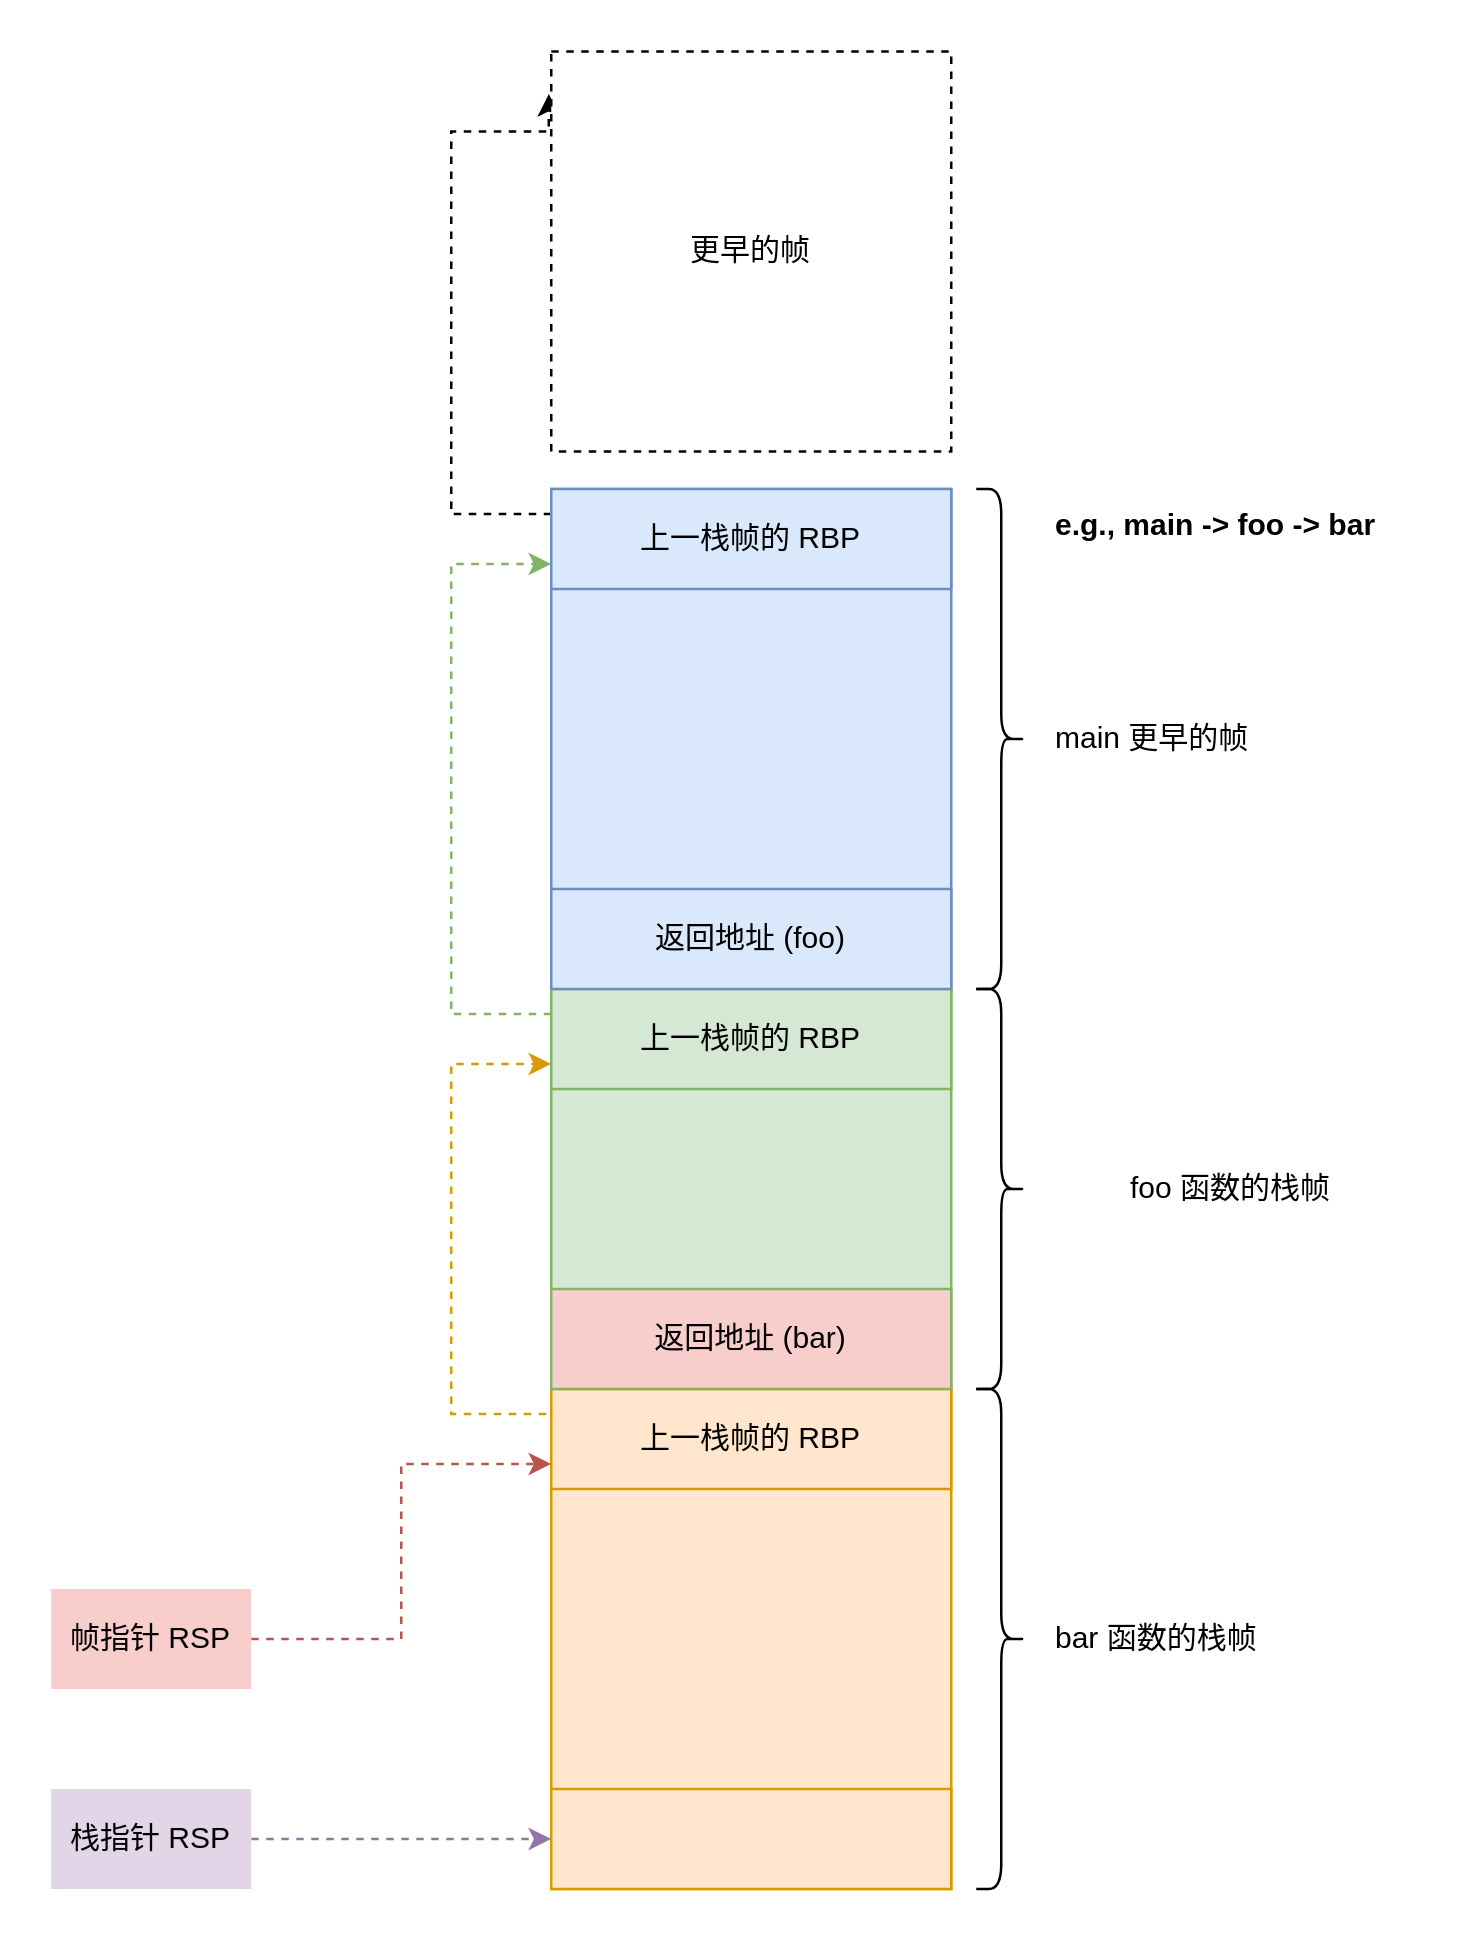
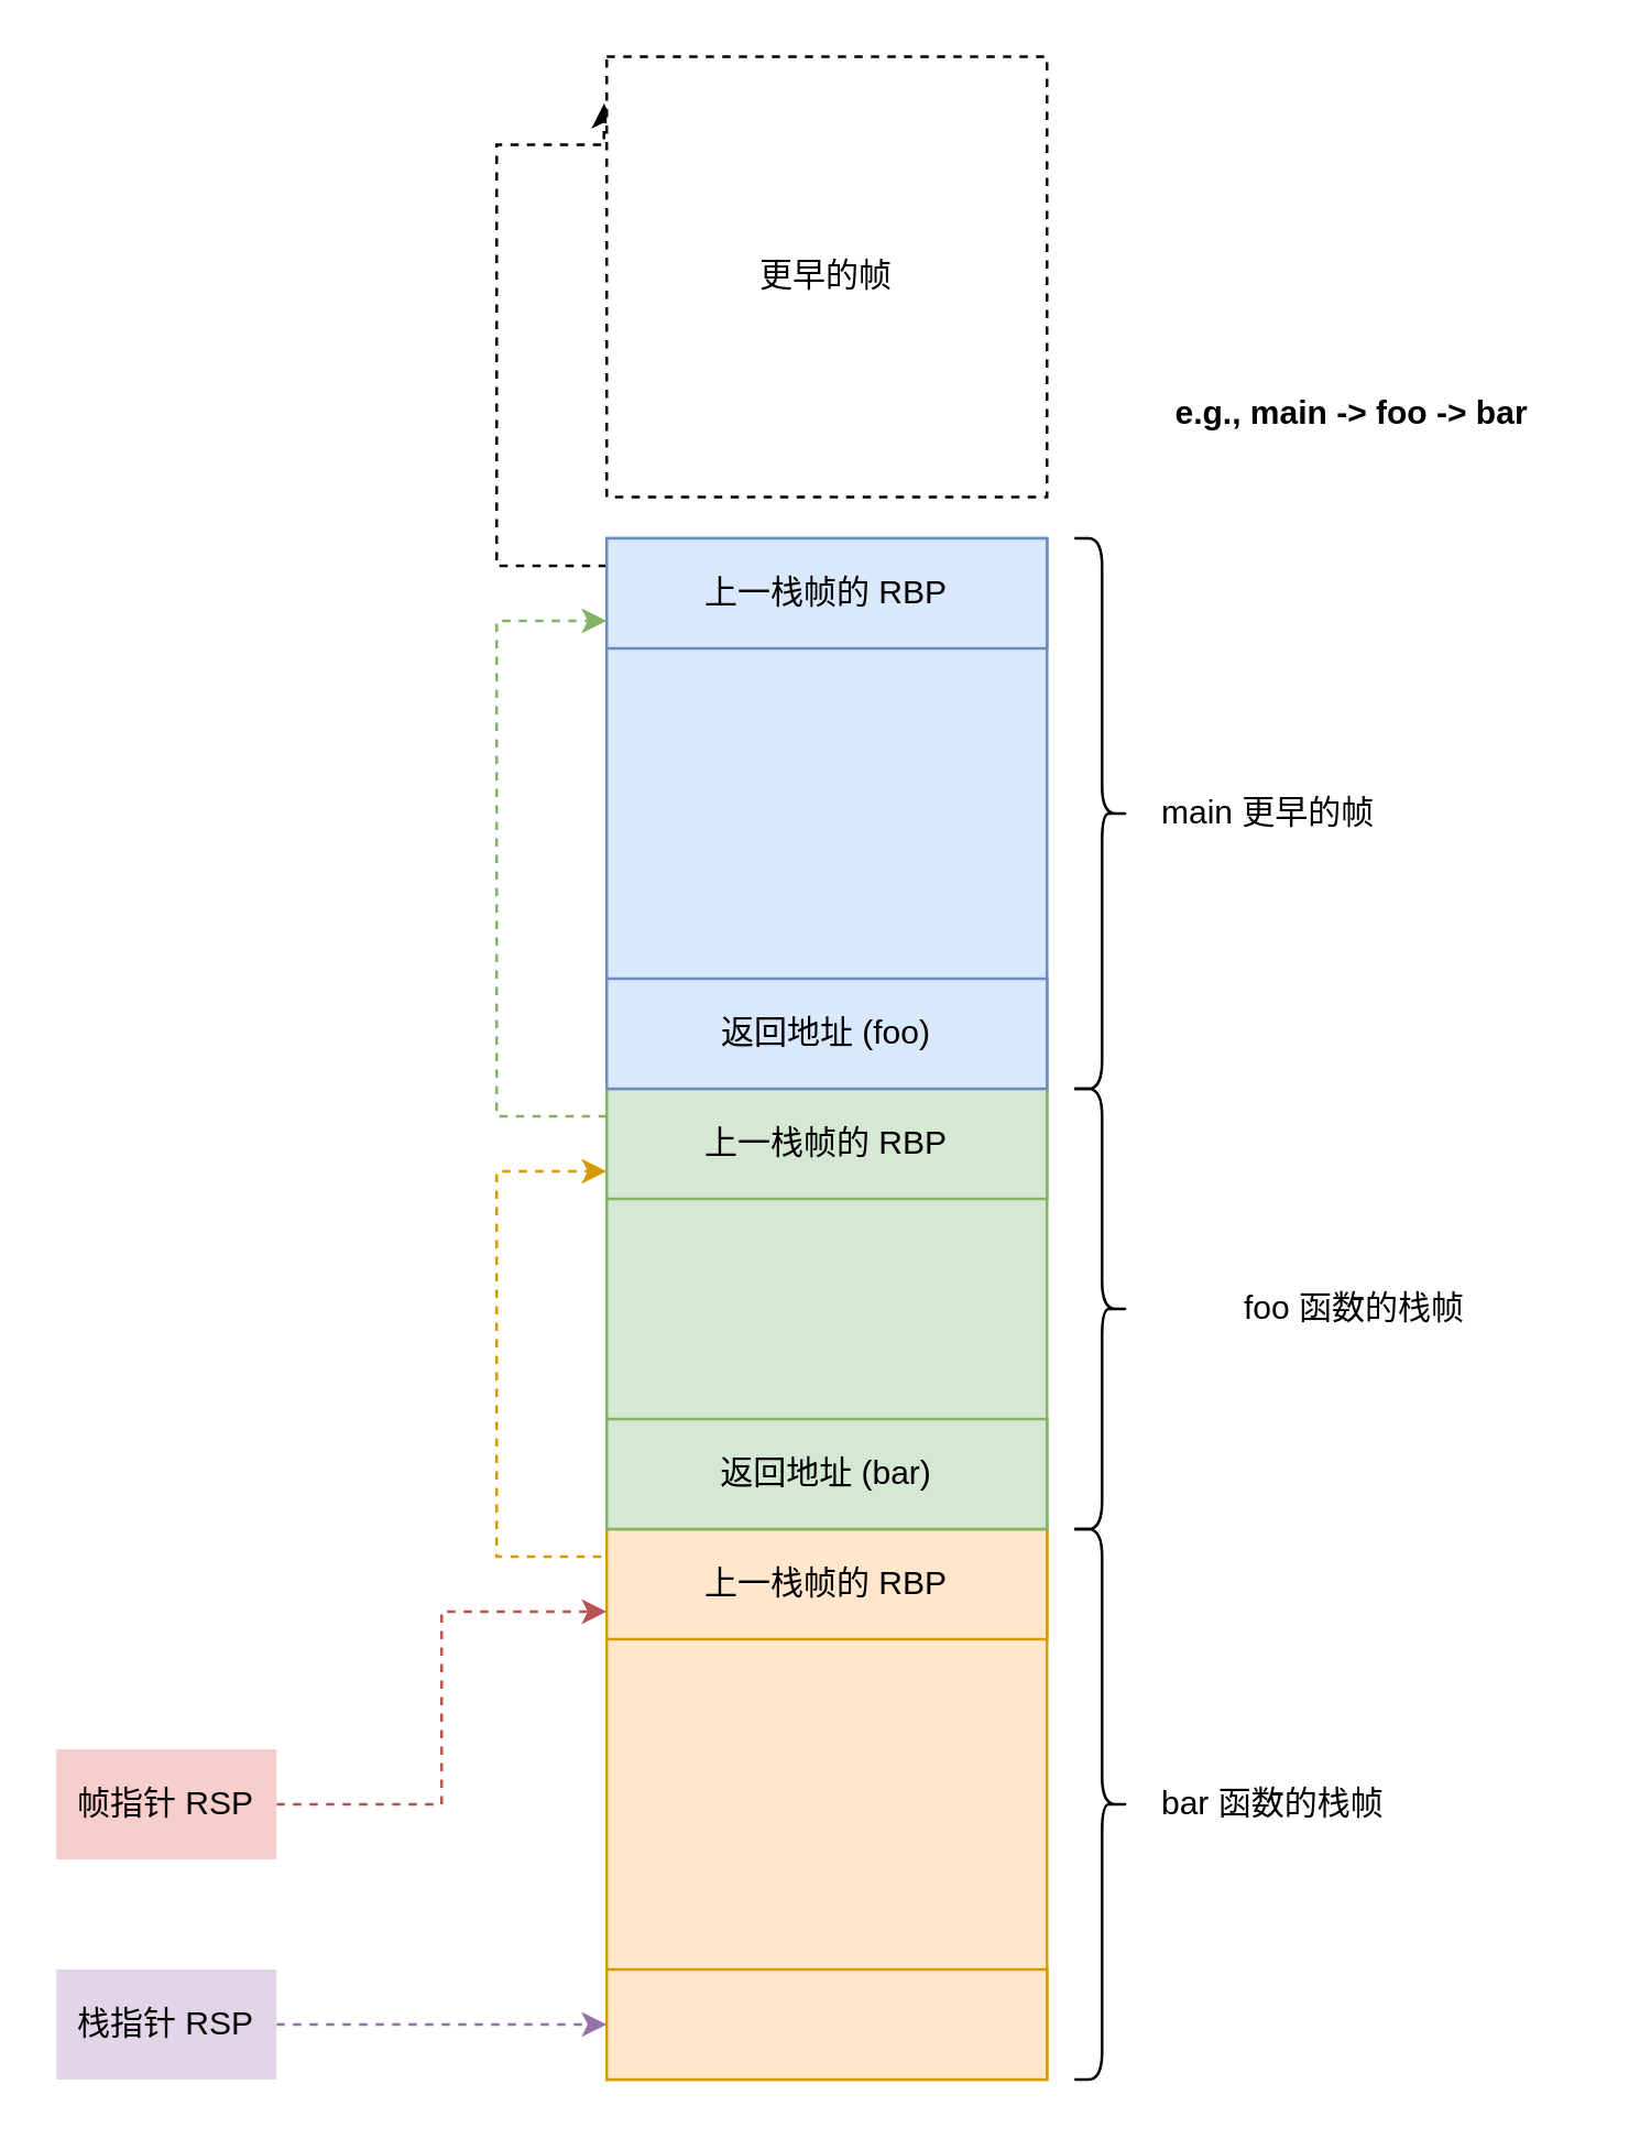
  <mxCell id="0" />
  <mxCell id="1" parent="0" />
  <mxCell id="2" value="" style="rounded=0;whiteSpace=wrap;html=1;fillColor=#dae8fc;strokeColor=#6c8ebf;" vertex="1" parent="1"><mxGeometry x="220" y="195" width="160" height="200" as="geometry" /></mxCell>
  <mxCell id="3" value="" style="rounded=0;whiteSpace=wrap;html=1;fillColor=#d5e8d4;strokeColor=#82b366;" vertex="1" parent="1"><mxGeometry x="220" y="395" width="160" height="160" as="geometry" /></mxCell>
  <mxCell id="4" value="" style="rounded=0;whiteSpace=wrap;html=1;fillColor=#ffe6cc;strokeColor=#d79b00;" vertex="1" parent="1"><mxGeometry x="220" y="555" width="160" height="200" as="geometry" /></mxCell>
  <mxCell id="5" style="edgeStyle=orthogonalEdgeStyle;rounded=0;orthogonalLoop=1;jettySize=auto;html=1;exitX=0;exitY=0.25;exitDx=0;exitDy=0;entryX=-0.006;entryY=0.106;entryDx=0;entryDy=0;entryPerimeter=0;dashed=1;" edge="1" parent="1" source="6" target="24"><mxGeometry relative="1" as="geometry"><mxPoint x="180" y="115" as="targetPoint" /><Array as="points"><mxPoint x="180" y="205" /><mxPoint x="180" y="52" /></Array></mxGeometry></mxCell>
  <mxCell id="6" value="上一栈帧的 RBP" style="rounded=0;whiteSpace=wrap;html=1;fillColor=#dae8fc;strokeColor=#6c8ebf;" vertex="1" parent="1"><mxGeometry x="220" y="195" width="160" height="40" as="geometry" /></mxCell>
  <mxCell id="7" style="edgeStyle=orthogonalEdgeStyle;rounded=0;orthogonalLoop=1;jettySize=auto;html=1;exitX=0;exitY=0.25;exitDx=0;exitDy=0;entryX=0;entryY=0.75;entryDx=0;entryDy=0;dashed=1;fillColor=#d5e8d4;strokeColor=#82b366;" edge="1" parent="1" source="8" target="6"><mxGeometry relative="1" as="geometry"><Array as="points"><mxPoint x="180" y="405" /><mxPoint x="180" y="225" /></Array></mxGeometry></mxCell>
  <mxCell id="8" value="上一栈帧的 RBP" style="rounded=0;whiteSpace=wrap;html=1;fillColor=#d5e8d4;strokeColor=#82b366;" vertex="1" parent="1"><mxGeometry x="220" y="395" width="160" height="40" as="geometry" /></mxCell>
  <mxCell id="9" style="edgeStyle=orthogonalEdgeStyle;rounded=0;orthogonalLoop=1;jettySize=auto;html=1;exitX=0;exitY=0.5;exitDx=0;exitDy=0;dashed=1;fillColor=#ffe6cc;strokeColor=#d79b00;" edge="1" parent="1" source="10"><mxGeometry relative="1" as="geometry"><mxPoint x="220" y="425" as="targetPoint" /><Array as="points"><mxPoint x="220" y="565" /><mxPoint x="180" y="565" /><mxPoint x="180" y="425" /><mxPoint x="220" y="425" /></Array></mxGeometry></mxCell>
  <mxCell id="10" value="上一栈帧的 RBP" style="rounded=0;whiteSpace=wrap;html=1;fillColor=#ffe6cc;strokeColor=#d79b00;" vertex="1" parent="1"><mxGeometry x="220" y="555" width="160" height="40" as="geometry" /></mxCell>
- <mxCell id="11" value="返回地址 (bar)" style="rounded=0;whiteSpace=wrap;html=1;fillColor=#f8cecc;strokeColor=#82b366;" vertex="1" parent="1"><mxGeometry x="220" y="515" width="160" height="40" as="geometry" /></mxCell>
+ <mxCell id="11" value="返回地址 (bar)" style="rounded=0;whiteSpace=wrap;html=1;fillColor=#d5e8d4;strokeColor=#82b366;" vertex="1" parent="1"><mxGeometry x="220" y="515" width="160" height="40" as="geometry" /></mxCell>
  <mxCell id="12" value="返回地址 (foo)" style="rounded=0;whiteSpace=wrap;html=1;fillColor=#dae8fc;strokeColor=#6c8ebf;" vertex="1" parent="1"><mxGeometry x="220" y="355" width="160" height="40" as="geometry" /></mxCell>
  <mxCell id="13" value="" style="shape=curlyBracket;whiteSpace=wrap;html=1;rounded=1;flipH=1;labelPosition=right;verticalLabelPosition=middle;align=left;verticalAlign=middle;" vertex="1" parent="1"><mxGeometry x="390" y="195" width="20" height="200" as="geometry" /></mxCell>
  <mxCell id="14" value="" style="shape=curlyBracket;whiteSpace=wrap;html=1;rounded=1;flipH=1;labelPosition=right;verticalLabelPosition=middle;align=left;verticalAlign=middle;" vertex="1" parent="1"><mxGeometry x="390" y="395" width="20" height="160" as="geometry" /></mxCell>
  <mxCell id="15" value="" style="shape=curlyBracket;whiteSpace=wrap;html=1;rounded=1;flipH=1;labelPosition=right;verticalLabelPosition=middle;align=left;verticalAlign=middle;" vertex="1" parent="1"><mxGeometry x="390" y="555" width="20" height="200" as="geometry" /></mxCell>
  <mxCell id="16" value="main 更早的帧" style="text;html=1;align=left;verticalAlign=middle;resizable=0;points=[];autosize=1;strokeColor=none;fillColor=none;" vertex="1" parent="1"><mxGeometry x="420" y="280" width="110" height="30" as="geometry" /></mxCell>
  <mxCell id="17" value="foo 函数的栈帧" style="text;html=1;align=left;verticalAlign=middle;resizable=0;points=[];autosize=1;strokeColor=none;fillColor=none;" vertex="1" parent="1"><mxGeometry x="450" y="460" width="100" height="30" as="geometry" /></mxCell>
  <mxCell id="18" value="bar 函数的栈帧" style="text;html=1;align=left;verticalAlign=middle;resizable=0;points=[];autosize=1;strokeColor=none;fillColor=none;" vertex="1" parent="1"><mxGeometry x="420" y="640" width="100" height="30" as="geometry" /></mxCell>
  <mxCell id="19" value="" style="rounded=0;whiteSpace=wrap;html=1;fillColor=#ffe6cc;strokeColor=#d79b00;" vertex="1" parent="1"><mxGeometry x="220" y="715" width="160" height="40" as="geometry" /></mxCell>
  <mxCell id="20" style="edgeStyle=orthogonalEdgeStyle;rounded=0;orthogonalLoop=1;jettySize=auto;html=1;exitX=1;exitY=0.5;exitDx=0;exitDy=0;entryX=0;entryY=0.75;entryDx=0;entryDy=0;dashed=1;fillColor=#f8cecc;strokeColor=#b85450;" edge="1" parent="1" source="21" target="10"><mxGeometry relative="1" as="geometry" /></mxCell>
  <mxCell id="21" value="帧指针 RSP" style="text;html=1;align=center;verticalAlign=middle;whiteSpace=wrap;rounded=0;fillColor=#f8cecc;strokeColor=none;" vertex="1" parent="1"><mxGeometry x="20" y="635" width="80" height="40" as="geometry" /></mxCell>
  <mxCell id="22" style="edgeStyle=orthogonalEdgeStyle;rounded=0;orthogonalLoop=1;jettySize=auto;html=1;exitX=1;exitY=0.5;exitDx=0;exitDy=0;entryX=0;entryY=0.5;entryDx=0;entryDy=0;dashed=1;fillColor=#e1d5e7;strokeColor=#9673a6;" edge="1" parent="1" source="23" target="19"><mxGeometry relative="1" as="geometry" /></mxCell>
  <mxCell id="23" value="栈指针 RSP" style="text;html=1;align=center;verticalAlign=middle;whiteSpace=wrap;rounded=0;fillColor=#e1d5e7;strokeColor=none;" vertex="1" parent="1"><mxGeometry x="20" y="715" width="80" height="40" as="geometry" /></mxCell>
  <mxCell id="24" value="更早的帧" style="rounded=0;whiteSpace=wrap;html=1;dashed=1;" vertex="1" parent="1"><mxGeometry x="220" y="20" width="160" height="160" as="geometry" /></mxCell>
- <mxCell id="25" value="&lt;b&gt;e.g., main -&amp;gt; foo -&amp;gt; bar&lt;/b&gt;" style="text;html=1;align=left;verticalAlign=middle;resizable=0;points=[];autosize=1;strokeColor=none;fillColor=none;" vertex="1" parent="1"><mxGeometry x="420" y="195" width="150" height="30" as="geometry" /></mxCell>
+ <mxCell id="25" value="&lt;b&gt;e.g., main -&amp;gt; foo -&amp;gt; bar&lt;/b&gt;" style="text;html=1;align=left;verticalAlign=middle;resizable=0;points=[];autosize=1;strokeColor=none;fillColor=none;" vertex="1" parent="1"><mxGeometry x="425" y="135" width="150" height="30" as="geometry" /></mxCell>
